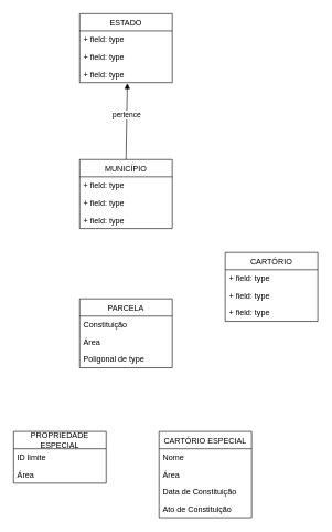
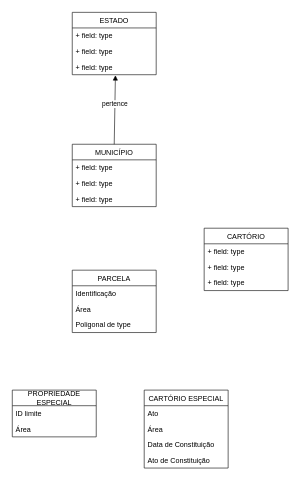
  <mxCell id="0" />
  <mxCell id="1" parent="0" />
  <mxCell id="2" value="PARCELA" style="swimlane;fontStyle=0;childLayout=stackLayout;horizontal=1;startSize=26;fillColor=none;horizontalStack=0;resizeParent=1;resizeParentMax=0;resizeLast=0;collapsible=1;marginBottom=0;" vertex="1" parent="1"><mxGeometry x="120" y="450" width="140" height="104" as="geometry" /></mxCell>
- <mxCell id="3" value="Constituição " style="text;strokeColor=none;fillColor=none;align=left;verticalAlign=top;spacingLeft=4;spacingRight=4;overflow=hidden;rotatable=0;points=[[0,0.5],[1,0.5]];portConstraint=eastwest;" vertex="1" parent="2"><mxGeometry y="26" width="140" height="26" as="geometry" /></mxCell>
+ <mxCell id="3" value="Identificação " style="text;strokeColor=none;fillColor=none;align=left;verticalAlign=top;spacingLeft=4;spacingRight=4;overflow=hidden;rotatable=0;points=[[0,0.5],[1,0.5]];portConstraint=eastwest;" vertex="1" parent="2"><mxGeometry y="26" width="140" height="26" as="geometry" /></mxCell>
  <mxCell id="4" value="Área" style="text;strokeColor=none;fillColor=none;align=left;verticalAlign=top;spacingLeft=4;spacingRight=4;overflow=hidden;rotatable=0;points=[[0,0.5],[1,0.5]];portConstraint=eastwest;" vertex="1" parent="2"><mxGeometry y="52" width="140" height="26" as="geometry" /></mxCell>
  <mxCell id="5" value="Poligonal de type" style="text;strokeColor=none;fillColor=none;align=left;verticalAlign=top;spacingLeft=4;spacingRight=4;overflow=hidden;rotatable=0;points=[[0,0.5],[1,0.5]];portConstraint=eastwest;" vertex="1" parent="2"><mxGeometry y="78" width="140" height="26" as="geometry" /></mxCell>
  <mxCell id="6" value="PROPRIEDADE &#10;ESPECIAL" style="swimlane;fontStyle=0;childLayout=stackLayout;horizontal=1;startSize=26;fillColor=none;horizontalStack=0;resizeParent=1;resizeParentMax=0;resizeLast=0;collapsible=1;marginBottom=0;" vertex="1" parent="1"><mxGeometry x="20" y="650" width="140" height="78" as="geometry" /></mxCell>
  <mxCell id="7" value="ID limite" style="text;strokeColor=none;fillColor=none;align=left;verticalAlign=top;spacingLeft=4;spacingRight=4;overflow=hidden;rotatable=0;points=[[0,0.5],[1,0.5]];portConstraint=eastwest;" vertex="1" parent="6"><mxGeometry y="26" width="140" height="26" as="geometry" /></mxCell>
  <mxCell id="8" value="Área " style="text;strokeColor=none;fillColor=none;align=left;verticalAlign=top;spacingLeft=4;spacingRight=4;overflow=hidden;rotatable=0;points=[[0,0.5],[1,0.5]];portConstraint=eastwest;" vertex="1" parent="6"><mxGeometry y="52" width="140" height="26" as="geometry" /></mxCell>
  <mxCell id="9" value="CARTÓRIO ESPECIAL" style="swimlane;fontStyle=0;childLayout=stackLayout;horizontal=1;startSize=26;fillColor=none;horizontalStack=0;resizeParent=1;resizeParentMax=0;resizeLast=0;collapsible=1;marginBottom=0;" vertex="1" parent="1"><mxGeometry x="240" y="650" width="140" height="130" as="geometry"><mxRectangle x="770" y="430" width="130" height="26" as="alternateBounds" /></mxGeometry></mxCell>
- <mxCell id="10" value="Nome" style="text;strokeColor=none;fillColor=none;align=left;verticalAlign=top;spacingLeft=4;spacingRight=4;overflow=hidden;rotatable=0;points=[[0,0.5],[1,0.5]];portConstraint=eastwest;" vertex="1" parent="9"><mxGeometry y="26" width="140" height="26" as="geometry" /></mxCell>
+ <mxCell id="10" value="Ato" style="text;strokeColor=none;fillColor=none;align=left;verticalAlign=top;spacingLeft=4;spacingRight=4;overflow=hidden;rotatable=0;points=[[0,0.5],[1,0.5]];portConstraint=eastwest;" vertex="1" parent="9"><mxGeometry y="26" width="140" height="26" as="geometry" /></mxCell>
  <mxCell id="11" value="Área" style="text;strokeColor=none;fillColor=none;align=left;verticalAlign=top;spacingLeft=4;spacingRight=4;overflow=hidden;rotatable=0;points=[[0,0.5],[1,0.5]];portConstraint=eastwest;" vertex="1" parent="9"><mxGeometry y="52" width="140" height="26" as="geometry" /></mxCell>
  <mxCell id="12" value="Data de Constituição" style="text;strokeColor=none;fillColor=none;align=left;verticalAlign=top;spacingLeft=4;spacingRight=4;overflow=hidden;rotatable=0;points=[[0,0.5],[1,0.5]];portConstraint=eastwest;" vertex="1" parent="9"><mxGeometry y="78" width="140" height="26" as="geometry" /></mxCell>
  <mxCell id="13" value="Ato de Constituição&#10;" style="text;strokeColor=none;fillColor=none;align=left;verticalAlign=top;spacingLeft=4;spacingRight=4;overflow=hidden;rotatable=0;points=[[0,0.5],[1,0.5]];portConstraint=eastwest;" vertex="1" parent="9"><mxGeometry y="104" width="140" height="26" as="geometry" /></mxCell>
  <mxCell id="14" value="CARTÓRIO" style="swimlane;fontStyle=0;childLayout=stackLayout;horizontal=1;startSize=26;fillColor=none;horizontalStack=0;resizeParent=1;resizeParentMax=0;resizeLast=0;collapsible=1;marginBottom=0;" vertex="1" parent="1"><mxGeometry x="340" y="380" width="140" height="104" as="geometry" /></mxCell>
  <mxCell id="15" value="+ field: type" style="text;strokeColor=none;fillColor=none;align=left;verticalAlign=top;spacingLeft=4;spacingRight=4;overflow=hidden;rotatable=0;points=[[0,0.5],[1,0.5]];portConstraint=eastwest;" vertex="1" parent="14"><mxGeometry y="26" width="140" height="26" as="geometry" /></mxCell>
  <mxCell id="16" value="+ field: type" style="text;strokeColor=none;fillColor=none;align=left;verticalAlign=top;spacingLeft=4;spacingRight=4;overflow=hidden;rotatable=0;points=[[0,0.5],[1,0.5]];portConstraint=eastwest;" vertex="1" parent="14"><mxGeometry y="52" width="140" height="26" as="geometry" /></mxCell>
  <mxCell id="17" value="+ field: type" style="text;strokeColor=none;fillColor=none;align=left;verticalAlign=top;spacingLeft=4;spacingRight=4;overflow=hidden;rotatable=0;points=[[0,0.5],[1,0.5]];portConstraint=eastwest;" vertex="1" parent="14"><mxGeometry y="78" width="140" height="26" as="geometry" /></mxCell>
  <mxCell id="18" value="MUNICÍPIO" style="swimlane;fontStyle=0;childLayout=stackLayout;horizontal=1;startSize=26;fillColor=none;horizontalStack=0;resizeParent=1;resizeParentMax=0;resizeLast=0;collapsible=1;marginBottom=0;" vertex="1" parent="1"><mxGeometry x="120" y="240" width="140" height="104" as="geometry" /></mxCell>
  <mxCell id="19" value="+ field: type" style="text;strokeColor=none;fillColor=none;align=left;verticalAlign=top;spacingLeft=4;spacingRight=4;overflow=hidden;rotatable=0;points=[[0,0.5],[1,0.5]];portConstraint=eastwest;" vertex="1" parent="18"><mxGeometry y="26" width="140" height="26" as="geometry" /></mxCell>
  <mxCell id="20" value="+ field: type" style="text;strokeColor=none;fillColor=none;align=left;verticalAlign=top;spacingLeft=4;spacingRight=4;overflow=hidden;rotatable=0;points=[[0,0.5],[1,0.5]];portConstraint=eastwest;" vertex="1" parent="18"><mxGeometry y="52" width="140" height="26" as="geometry" /></mxCell>
  <mxCell id="21" value="+ field: type" style="text;strokeColor=none;fillColor=none;align=left;verticalAlign=top;spacingLeft=4;spacingRight=4;overflow=hidden;rotatable=0;points=[[0,0.5],[1,0.5]];portConstraint=eastwest;" vertex="1" parent="18"><mxGeometry y="78" width="140" height="26" as="geometry" /></mxCell>
  <mxCell id="22" value="ESTADO" style="swimlane;fontStyle=0;childLayout=stackLayout;horizontal=1;startSize=26;fillColor=none;horizontalStack=0;resizeParent=1;resizeParentMax=0;resizeLast=0;collapsible=1;marginBottom=0;" vertex="1" parent="1"><mxGeometry x="120" y="20" width="140" height="104" as="geometry" /></mxCell>
  <mxCell id="23" value="+ field: type" style="text;strokeColor=none;fillColor=none;align=left;verticalAlign=top;spacingLeft=4;spacingRight=4;overflow=hidden;rotatable=0;points=[[0,0.5],[1,0.5]];portConstraint=eastwest;" vertex="1" parent="22"><mxGeometry y="26" width="140" height="26" as="geometry" /></mxCell>
  <mxCell id="24" value="+ field: type" style="text;strokeColor=none;fillColor=none;align=left;verticalAlign=top;spacingLeft=4;spacingRight=4;overflow=hidden;rotatable=0;points=[[0,0.5],[1,0.5]];portConstraint=eastwest;" vertex="1" parent="22"><mxGeometry y="52" width="140" height="26" as="geometry" /></mxCell>
  <mxCell id="25" value="+ field: type" style="text;strokeColor=none;fillColor=none;align=left;verticalAlign=top;spacingLeft=4;spacingRight=4;overflow=hidden;rotatable=0;points=[[0,0.5],[1,0.5]];portConstraint=eastwest;" vertex="1" parent="22"><mxGeometry y="78" width="140" height="26" as="geometry" /></mxCell>
  <mxCell id="26" value="pertence" style="html=1;verticalAlign=bottom;endArrow=block;exitX=0.5;exitY=0;exitDx=0;exitDy=0;" edge="1" parent="1" source="18"><mxGeometry width="80" relative="1" as="geometry"><mxPoint x="180" y="190" as="sourcePoint" /><mxPoint x="192" y="125" as="targetPoint" /></mxGeometry></mxCell>
